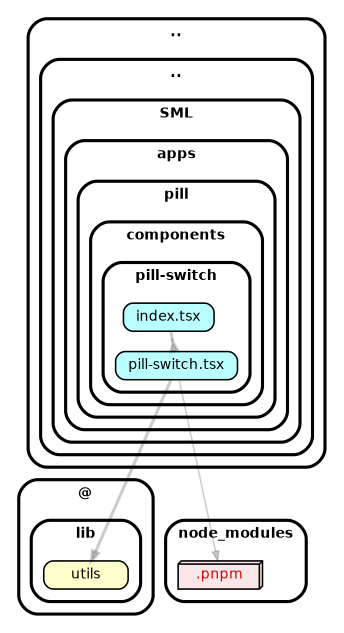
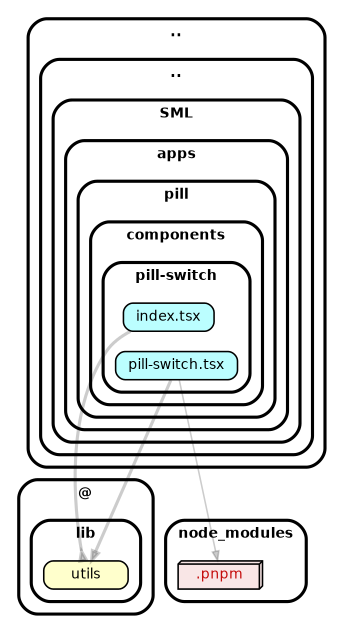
  strict digraph {
    compound=true
    fillcolor="#ffffff"
    fontname="Helvetica-bold"
    fontsize=9
    nodesep=0.16
    rankdir=TB
    ranksep=0.18
    splines=true
    style="rounded,bold,filled"
    node [color=black fillcolor="#bbfeff" fontcolor=black fontname=Helvetica fontsize=9 shape=box style="rounded, filled"]
    edge [arrowhead=normal arrowsize=0.6 color="#00000033" fontname=Helvetica fontsize=9 penwidth=2.0]
    n1 [height=0.2 label=<index.tsx>]
    n2 [height=0.2 label=<pill-switch.tsx>]
    n3 [fillcolor="#ffffcc" height=0.2 label=<utils>]
    n4 [fillcolor="#c40b0a1a" fontcolor="#c40b0a" height=0.2 label=<.pnpm> shape=box3d]
    subgraph cluster_1 {
      label=".."
      subgraph cluster_2 {
        label=".."
        subgraph cluster_3 {
          label=SML
          subgraph cluster_4 {
            label=apps
            subgraph cluster_5 {
              label=pill
              subgraph cluster_6 {
                label=components
                subgraph cluster_7 {
                  label="pill-switch"
                  n1
                  n2
                }
              }
            }
          }
        }
      }
    }
    subgraph cluster_8 {
      label="@"
      subgraph cluster_9 {
        label=lib
        n3
      }
    }
    subgraph cluster_10 {
      label=node_modules
      n4
    }
-   n1 -> n2 [arrowhead=inv]
+   n1 -> n3 [arrowhead=inv]
    n2 -> n3
    n2 -> n4 [penwidth=1.0]
  }
